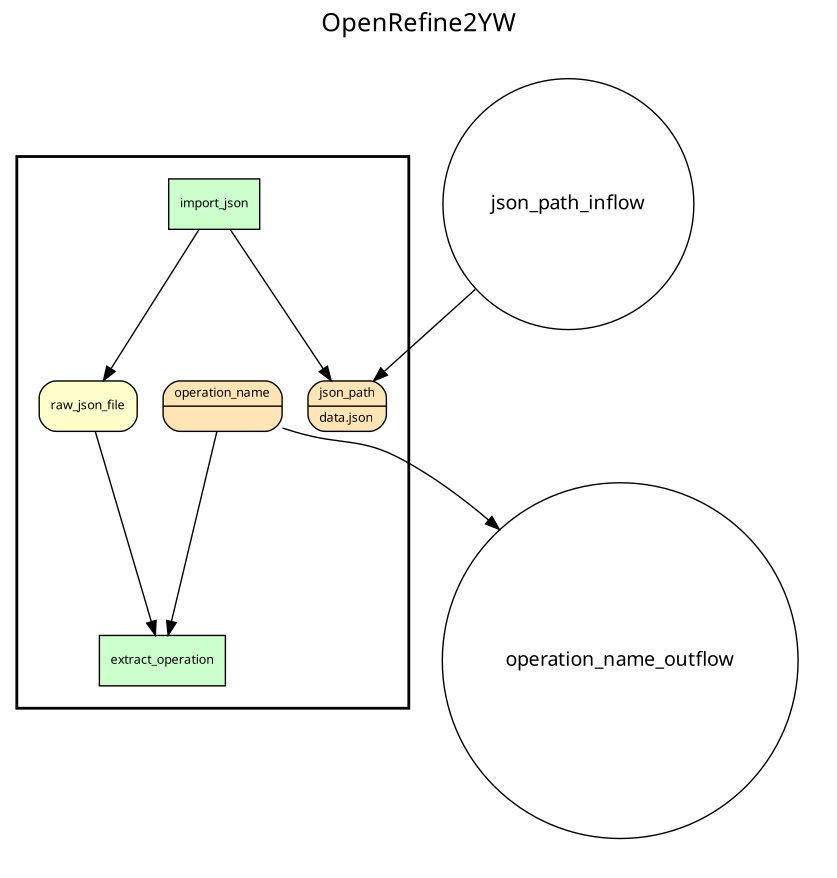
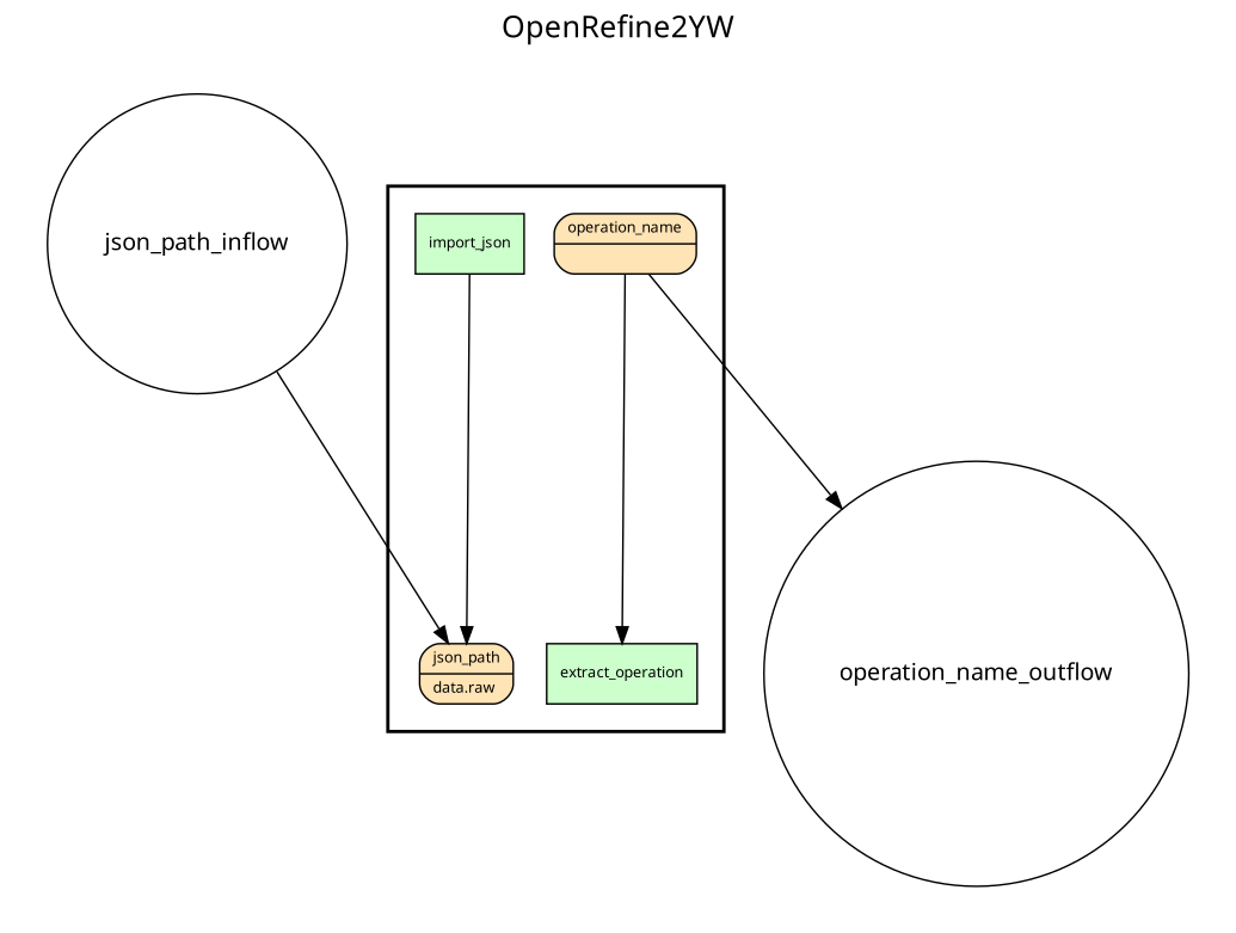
  digraph {
    fontname="Noto Sans"
    fontsize=18
    label=OpenRefine2YW
    labelloc=t
    rankdir=TB
    node [fillcolor="#CCFFCC" fontname="Noto Sans" fontsize=9 peripheries=1 shape=box style="rounded,filled"]
    edge [fontname="Noto Sans"]
    import_json [style=filled]
    extract_operation [style=filled]
-   raw_json_file [fillcolor="#FFFFCC"]
-   n4 [fillcolor="#FFE4B5" label="{<f0> json_path |<f1>data.json\l}" rankdir=LR shape=record]
+   n4 [fillcolor="#FFE4B5" label="{<f0> json_path |<f1>data.raw\l}" rankdir=LR shape=record]
    n5 [fillcolor="#FFE4B5" label="{<f0> operation_name |<f1>}" rankdir=LR shape=record]
    json_path_inflow [fillcolor="#FFFFFF" shape=circle width=0.2 fontsize="" style=""]
    operation_name_outflow [fillcolor="#FFFFFF" shape=circle width=0.2 fontsize="" style=""]
    subgraph cluster_1 {
      color=black
      label=""
      penwidth=2
      subgraph cluster_2 {
        color=white
        label=""
        penwidth=2
        import_json
        extract_operation
-       raw_json_file
        n4
        n5
      }
    }
    subgraph cluster_3 {
      color=white
      label=""
      penwidth=2
      subgraph cluster_4 {
        color=white
        label=""
        penwidth=2
        json_path_inflow
      }
    }
    subgraph cluster_5 {
      color=white
      label=""
      penwidth=2
      subgraph cluster_6 {
        color=white
        label=""
        penwidth=2
        operation_name_outflow
      }
    }
-   import_json -> raw_json_file
    import_json -> n4
-   raw_json_file -> extract_operation
    n5 -> extract_operation
    n5 -> operation_name_outflow
    json_path_inflow -> n4
  }
